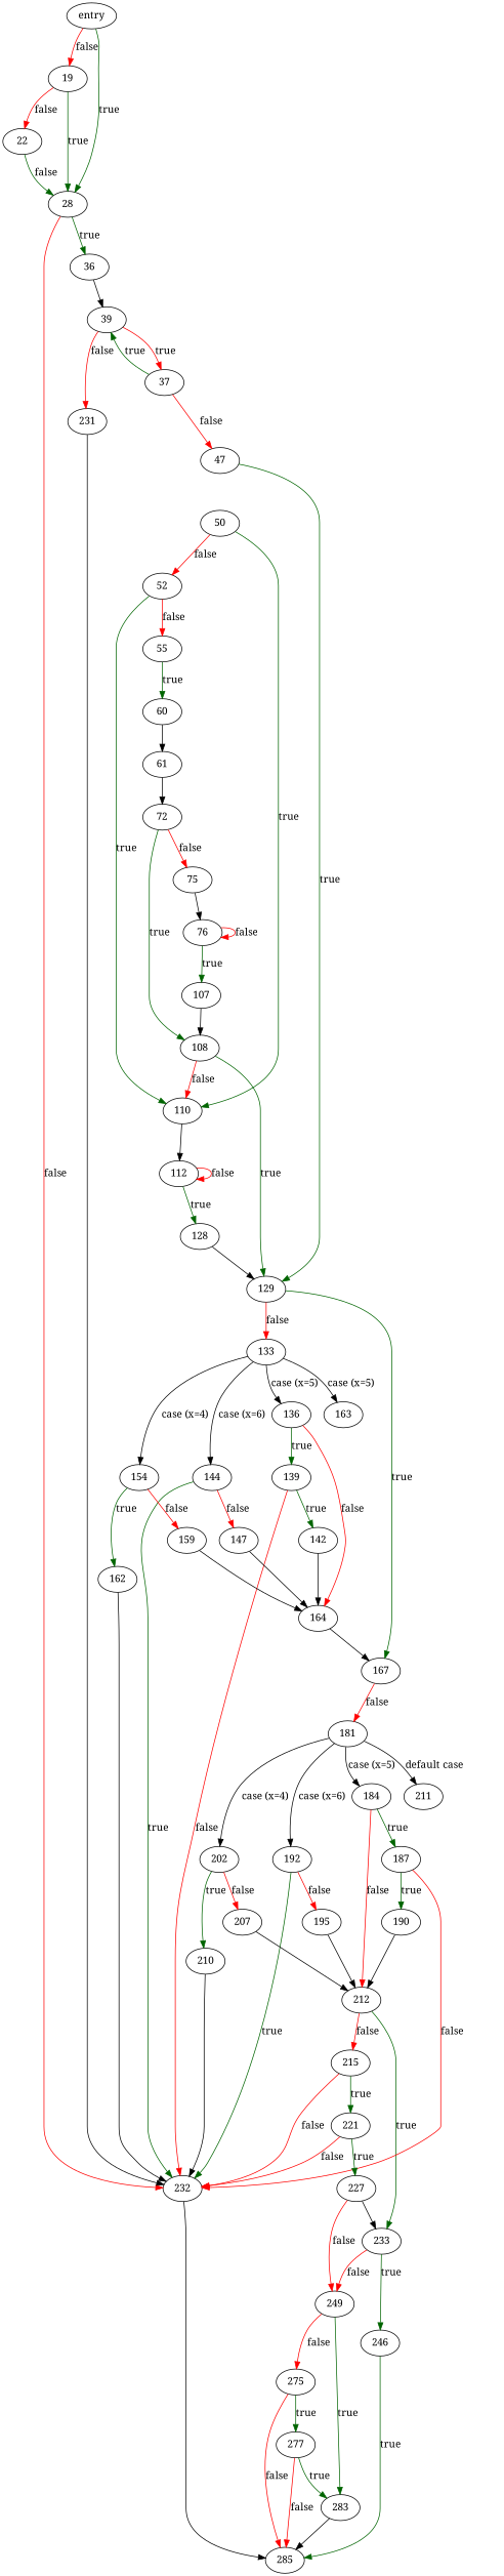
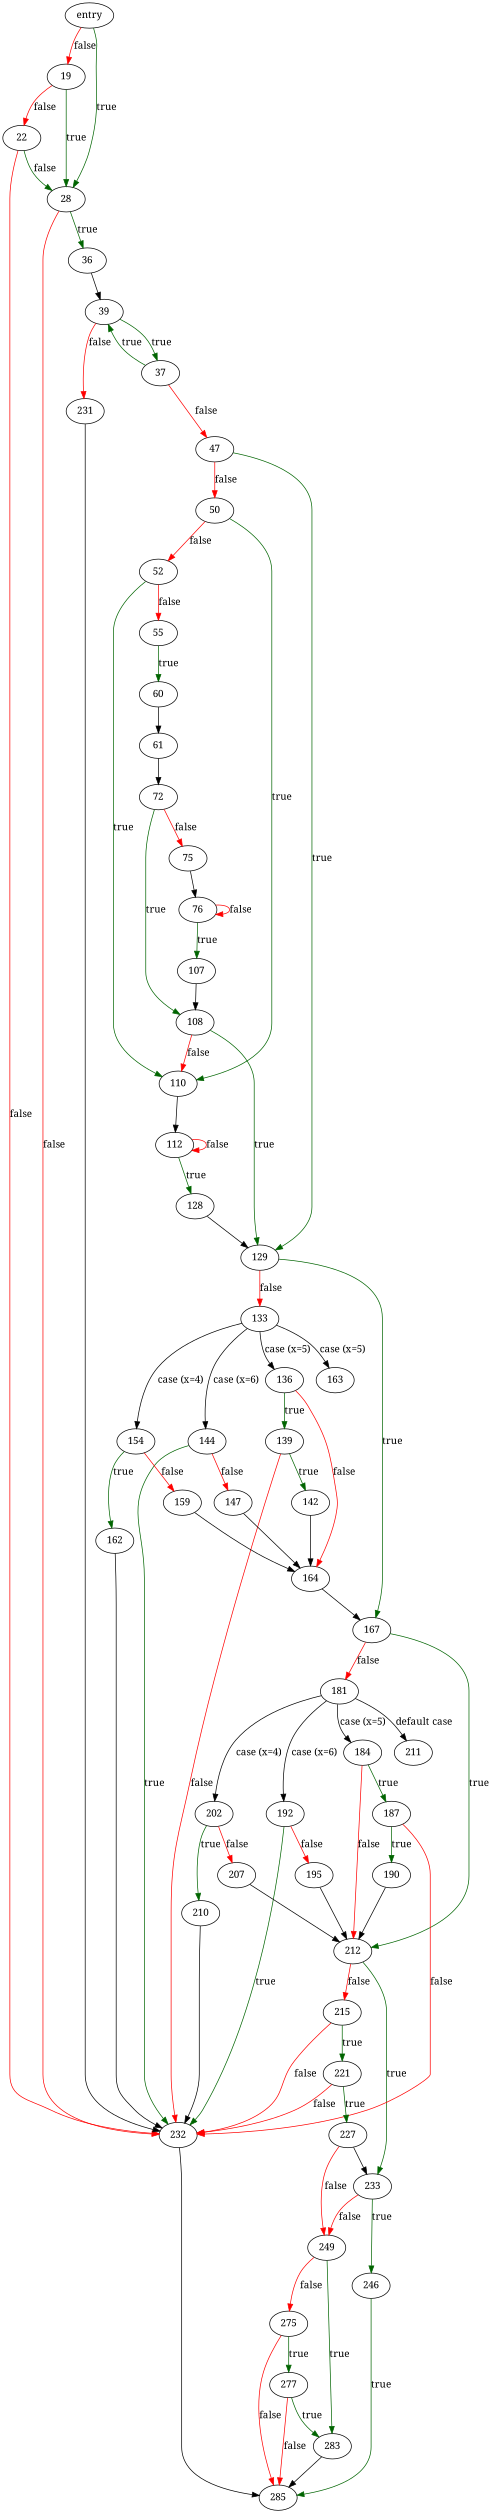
  digraph {
    fontname="Noto Serif"
    node [fontname="Noto Serif"]
    edge [color=darkgreen fontname="Noto Serif"]
    n1 [label=entry]
    19
    28
    22
    232
    36
    285
    39
    37
    231
    47
    50
    129
    52
    110
    133
    167
    55
    112
    60
    61
    72
    75
    108
    76
    107
    128
    136
    144
    154
    163
    181
    212
    139
    164
    147
    159
    162
    142
    184
    192
    202
    211
    215
    233
    187
    195
    207
    210
    190
    221
    246
    249
    227
    275
    283
    277
    n1 -> 19 [color=red label=false]
    n1 -> 28 [label=true]
    19 -> 28 [label=true]
    19 -> 22 [color=red label=false]
    28 -> 232 [color=red label=false]
    28 -> 36 [label=true]
    22 -> 28 [label=false]
+   22 -> 232 [color=red label=false]
    232 -> 285 [color=""]
    36 -> 39 [color=""]
-   39 -> 37 [color=red label=true]
+   39 -> 37 [label=true]
    39 -> 231 [color=red label=false]
    37 -> 39 [label=true]
    37 -> 47 [color=red label=false]
    231 -> 232 [color=""]
+   47 -> 50 [color=red label=false]
    47 -> 129 [label=true]
    50 -> 52 [color=red label=false]
    50 -> 110 [label=true]
    129 -> 133 [color=red label=false]
    129 -> 167 [label=true]
    52 -> 110 [label=true]
    52 -> 55 [color=red label=false]
    110 -> 112 [color=""]
    133 -> 136 [label="case (x=5)" color=""]
    133 -> 144 [label="case (x=6)" color=""]
    133 -> 154 [label="case (x=4)" color=""]
    133 -> 163 [label="case (x=5)" color=""]
    167 -> 181 [color=red label=false]
+   167 -> 212 [label=true]
    55 -> 60 [label=true]
    112 -> 112 [color=red label=false]
    112 -> 128 [label=true]
    60 -> 61 [color=""]
    61 -> 72 [color=""]
    72 -> 75 [color=red label=false]
    72 -> 108 [label=true]
    75 -> 76 [color=""]
    108 -> 129 [label=true]
    108 -> 110 [color=red label=false]
    76 -> 76 [color=red label=false]
    76 -> 107 [label=true]
    107 -> 108 [color=""]
    128 -> 129 [color=""]
    136 -> 139 [label=true]
    136 -> 164 [color=red label=false]
    144 -> 232 [label=true]
    144 -> 147 [color=red label=false]
    154 -> 159 [color=red label=false]
    154 -> 162 [label=true]
    181 -> 184 [label="case (x=5)" color=""]
    181 -> 192 [label="case (x=6)" color=""]
    181 -> 202 [label="case (x=4)" color=""]
    181 -> 211 [label="default case" color=""]
    212 -> 215 [color=red label=false]
    212 -> 233 [label=true]
    139 -> 232 [color=red label=false]
    139 -> 142 [label=true]
    164 -> 167 [color=""]
    147 -> 164 [color=""]
    159 -> 164 [color=""]
    162 -> 232 [color=""]
    142 -> 164 [color=""]
    184 -> 212 [color=red label=false]
    184 -> 187 [label=true]
    192 -> 232 [label=true]
    192 -> 195 [color=red label=false]
    202 -> 207 [color=red label=false]
    202 -> 210 [label=true]
    215 -> 232 [color=red label=false]
    215 -> 221 [label=true]
    233 -> 246 [label=true]
    233 -> 249 [color=red label=false]
    187 -> 232 [color=red label=false]
    187 -> 190 [label=true]
    195 -> 212 [color=""]
    207 -> 212 [color=""]
    210 -> 232 [color=""]
    190 -> 212 [color=""]
    221 -> 232 [color=red label=false]
    221 -> 227 [label=true]
    246 -> 285 [label=true]
    249 -> 275 [color=red label=false]
    249 -> 283 [label=true]
    227 -> 233 [color=""]
    227 -> 249 [color=red label=false]
    275 -> 285 [color=red label=false]
    275 -> 277 [label=true]
    283 -> 285 [color=""]
    277 -> 285 [color=red label=false]
    277 -> 283 [label=true]
  }
